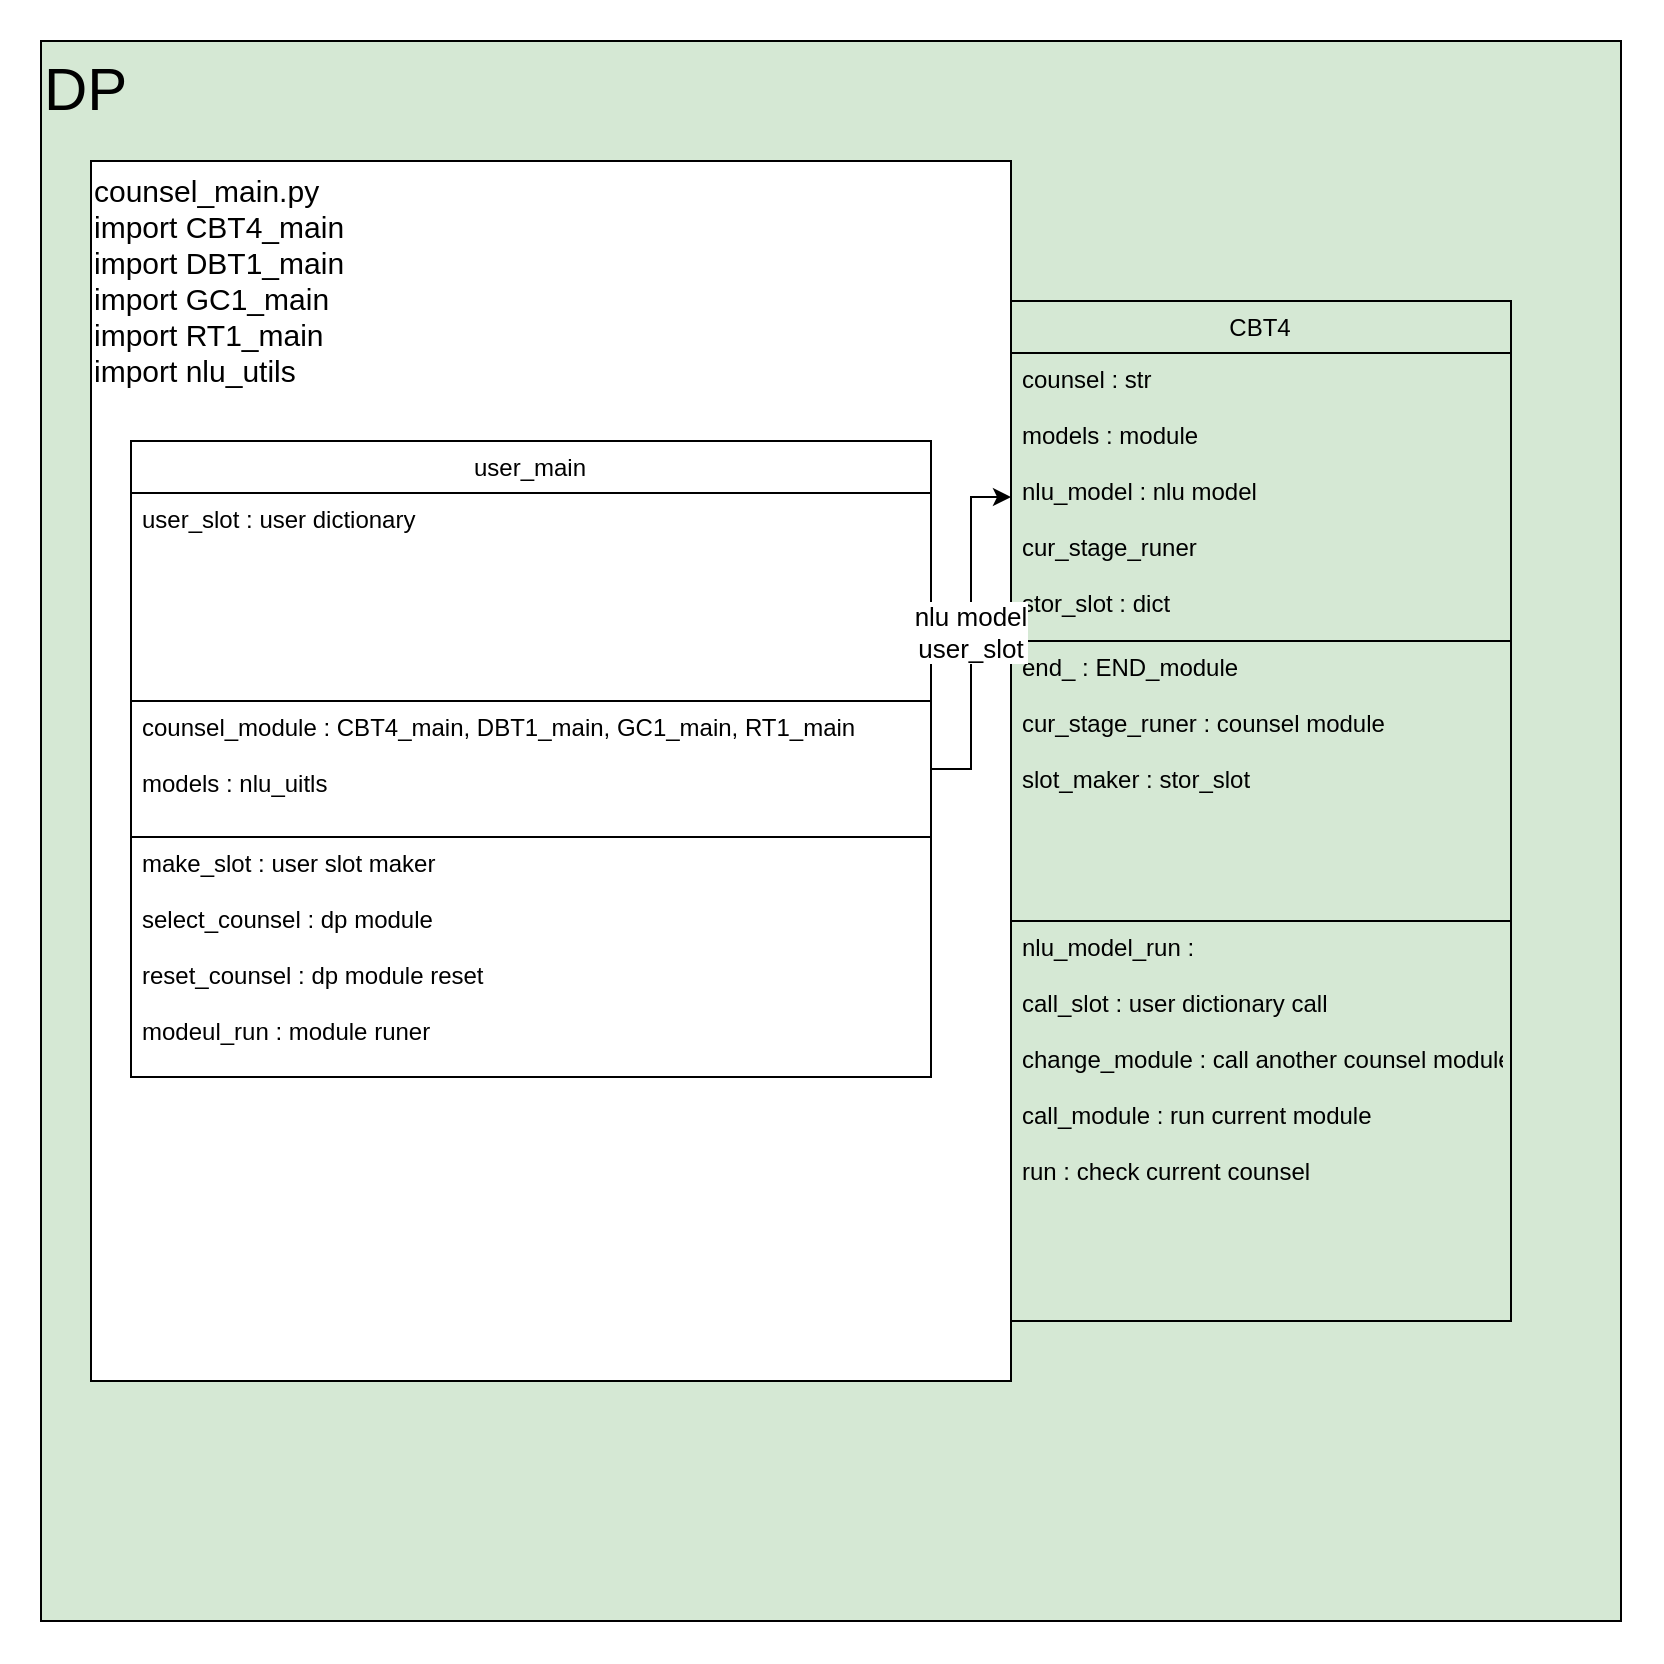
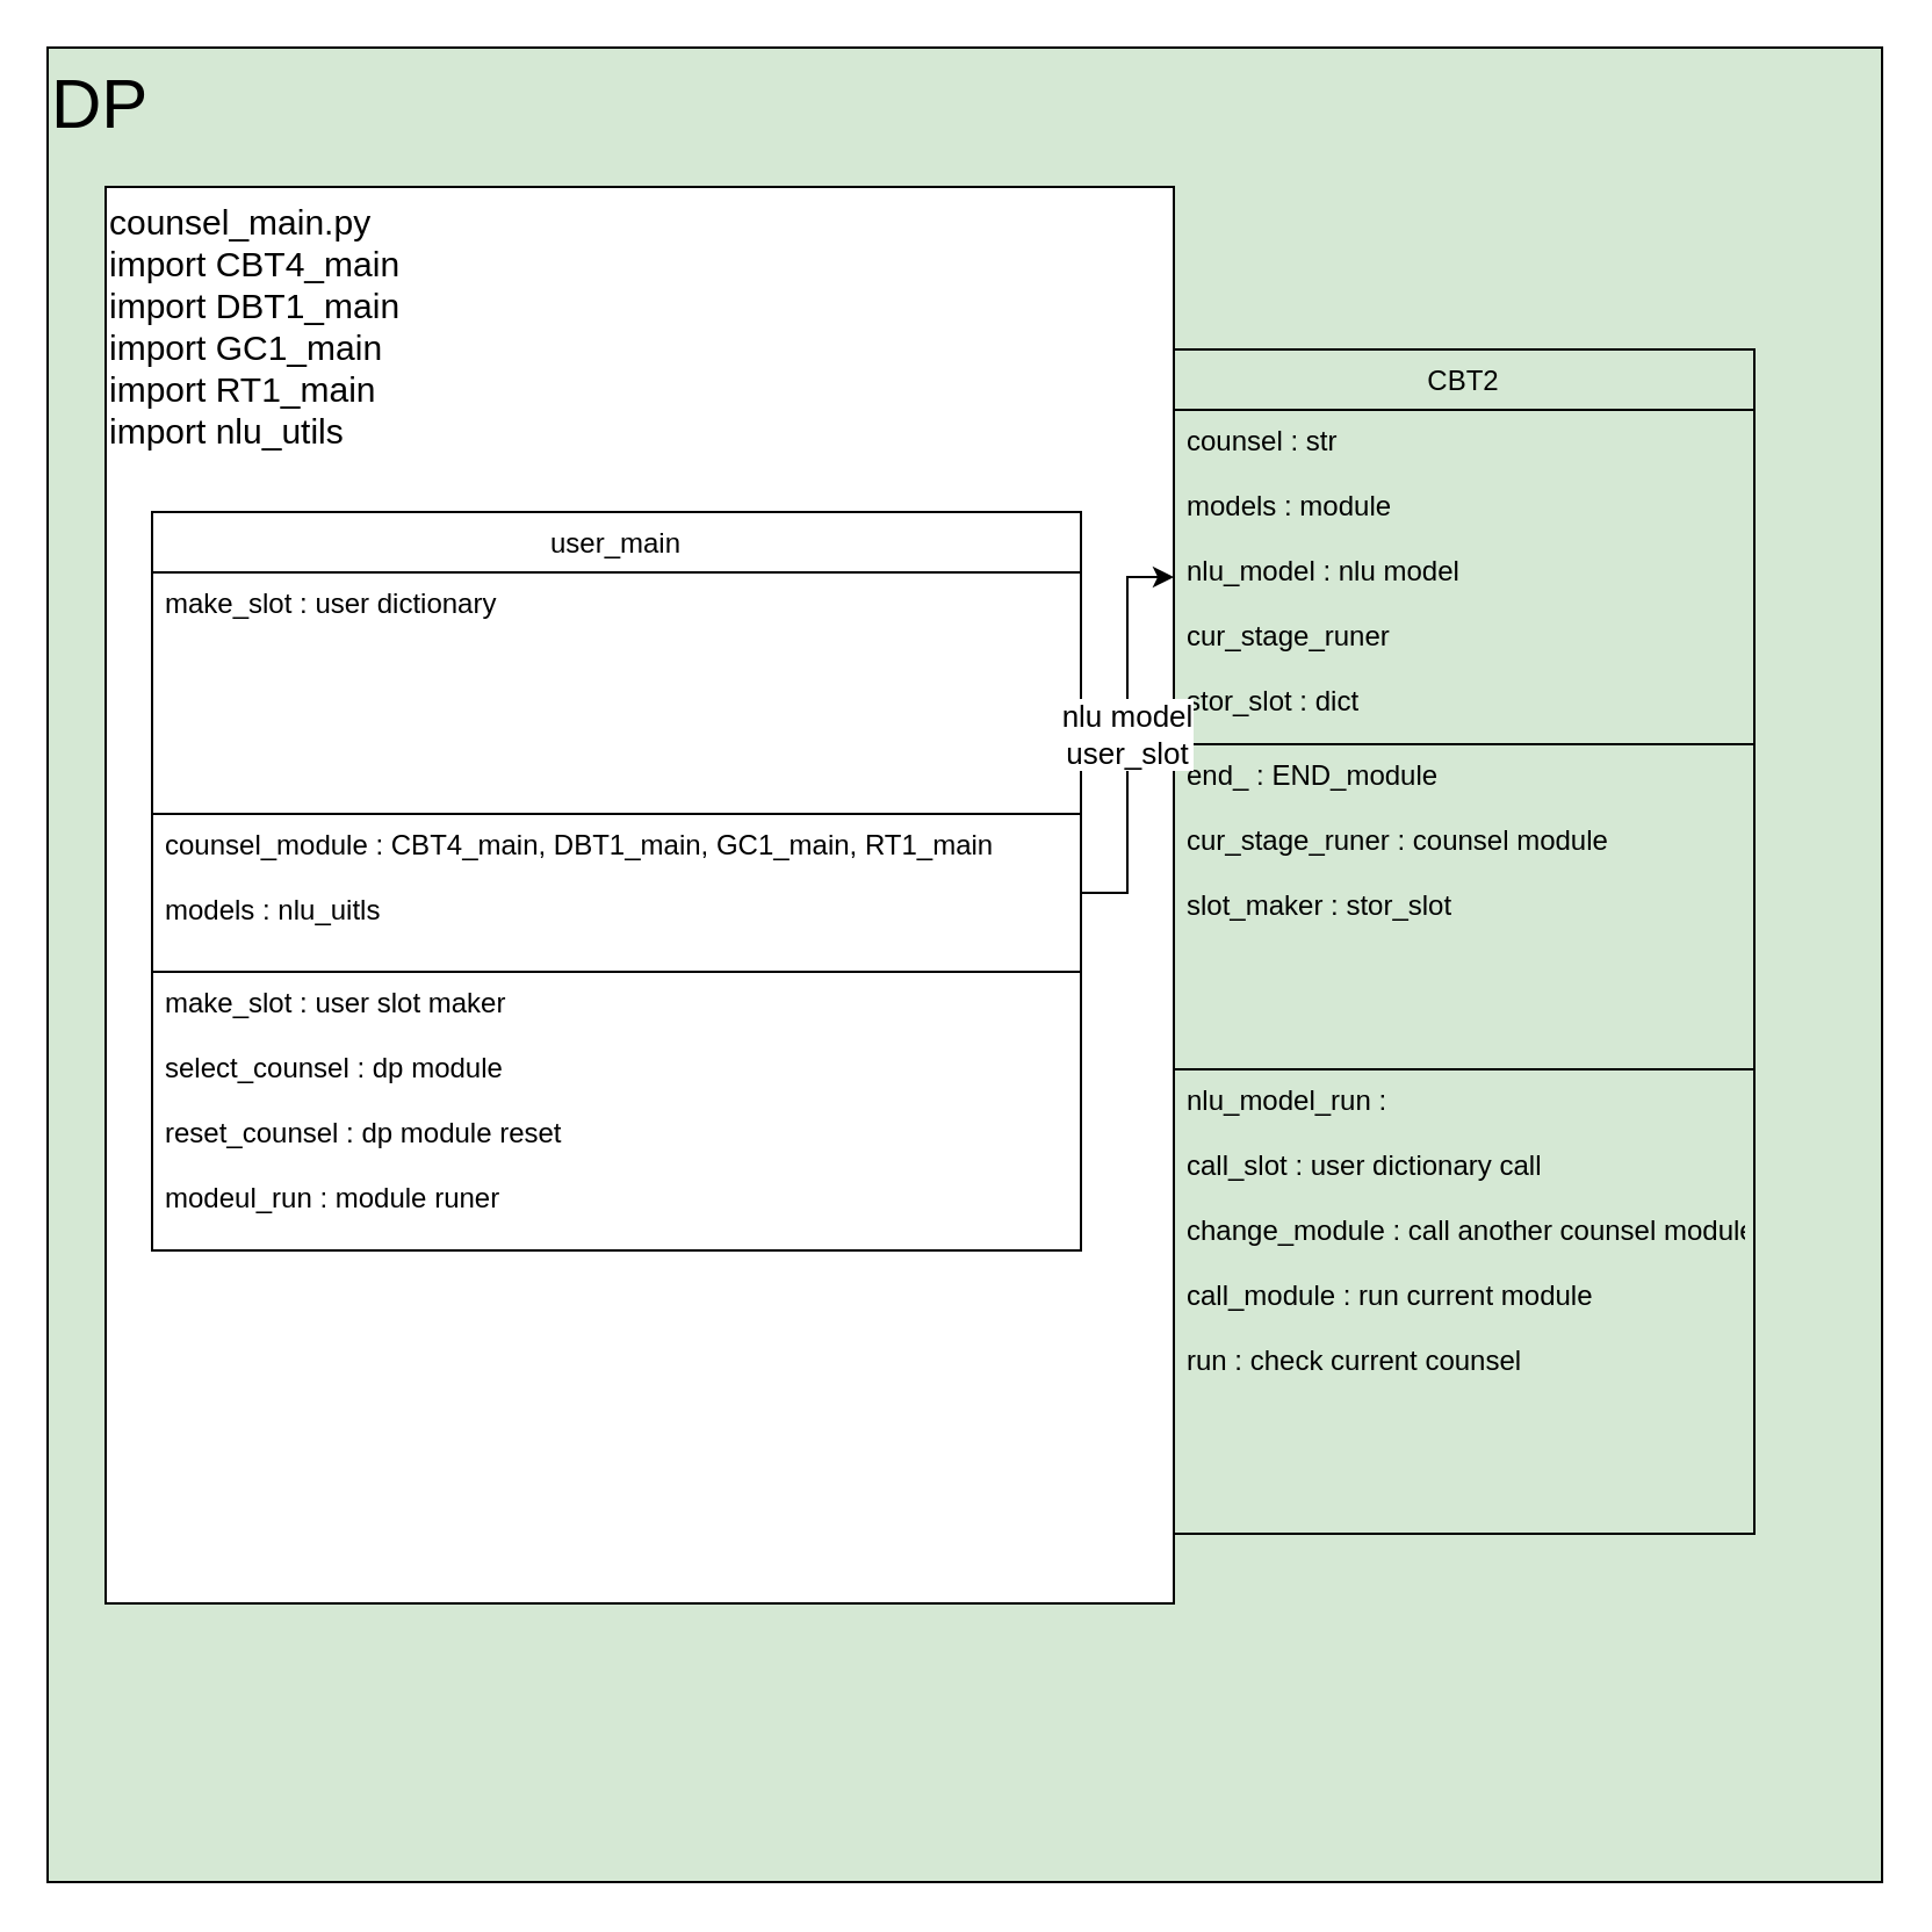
  <mxCell id="0" />
  <mxCell id="1" parent="0" />
  <mxCell id="2" value="&lt;font style=&quot;font-size: 30px;&quot;&gt;DP&lt;/font&gt;" style="whiteSpace=wrap;html=1;aspect=fixed;verticalAlign=top;align=left;fillColor=#d5e8d4;" parent="1" vertex="1"><mxGeometry x="20" y="20" width="790" height="790" as="geometry" /></mxCell>
  <mxCell id="3" value="counsel_main.py&lt;br&gt;import CBT4_main&lt;br&gt;import DBT1_main&lt;br&gt;import GC1_main&lt;br&gt;import RT1_main&lt;br&gt;import nlu_utils" style="rounded=0;whiteSpace=wrap;html=1;fontSize=15;align=left;verticalAlign=top;" parent="1" vertex="1"><mxGeometry x="45" y="80" width="460" height="610" as="geometry" /></mxCell>
  <mxCell id="4" value="user_main" style="swimlane;fontStyle=0;childLayout=stackLayout;horizontal=1;startSize=26;fillColor=none;horizontalStack=0;resizeParent=1;resizeParentMax=0;resizeLast=0;collapsible=1;marginBottom=0;shadow=0;sketch=0;strokeColor=default;strokeWidth=1;" vertex="1" parent="1"><mxGeometry x="65" y="220" width="400" height="318" as="geometry" /></mxCell>
- <mxCell id="5" value="user_slot : user dictionary" style="text;strokeColor=none;fillColor=none;align=left;verticalAlign=top;spacingLeft=4;spacingRight=4;overflow=hidden;rotatable=0;points=[[0,0.5],[1,0.5]];portConstraint=eastwest;shadow=0;sketch=0;" vertex="1" parent="4"><mxGeometry y="26" width="400" height="104" as="geometry" /></mxCell>
+ <mxCell id="5" value="make_slot : user dictionary" style="text;strokeColor=none;fillColor=none;align=left;verticalAlign=top;spacingLeft=4;spacingRight=4;overflow=hidden;rotatable=0;points=[[0,0.5],[1,0.5]];portConstraint=eastwest;shadow=0;sketch=0;" vertex="1" parent="4"><mxGeometry y="26" width="400" height="104" as="geometry" /></mxCell>
  <mxCell id="6" value="counsel_module : CBT4_main, DBT1_main, GC1_main, RT1_main  &#10;&#10;models : nlu_uitls&#10;&#10;&#10;" style="text;strokeColor=default;fillColor=none;align=left;verticalAlign=top;spacingLeft=4;spacingRight=4;overflow=hidden;rotatable=0;points=[[0,0.5],[1,0.5]];portConstraint=eastwest;shadow=0;sketch=0;" vertex="1" parent="4"><mxGeometry y="130" width="400" height="68" as="geometry" /></mxCell>
  <mxCell id="7" value="make_slot : user slot maker&#10;&#10;select_counsel : dp module &#10;&#10;reset_counsel : dp module reset&#10;&#10;modeul_run : module runer " style="text;strokeColor=none;fillColor=none;align=left;verticalAlign=top;spacingLeft=4;spacingRight=4;overflow=hidden;rotatable=0;points=[[0,0.5],[1,0.5]];portConstraint=eastwest;shadow=0;sketch=0;" vertex="1" parent="4"><mxGeometry y="198" width="400" height="120" as="geometry" /></mxCell>
- <mxCell id="8" value="CBT4" style="swimlane;fontStyle=0;childLayout=stackLayout;horizontal=1;startSize=26;fillColor=none;horizontalStack=0;resizeParent=1;resizeParentMax=0;resizeLast=0;collapsible=1;marginBottom=0;shadow=0;sketch=0;strokeColor=default;strokeWidth=1;" vertex="1" parent="1"><mxGeometry x="505" y="150" width="250" height="510" as="geometry" /></mxCell>
+ <mxCell id="8" value="CBT2" style="swimlane;fontStyle=0;childLayout=stackLayout;horizontal=1;startSize=26;fillColor=none;horizontalStack=0;resizeParent=1;resizeParentMax=0;resizeLast=0;collapsible=1;marginBottom=0;shadow=0;sketch=0;strokeColor=default;strokeWidth=1;" vertex="1" parent="1"><mxGeometry x="505" y="150" width="250" height="510" as="geometry" /></mxCell>
  <mxCell id="9" value="counsel : str&#10;&#10;models : module&#10;&#10;nlu_model : nlu model&#10;&#10;cur_stage_runer &#10;&#10;stor_slot : dict" style="text;strokeColor=none;fillColor=none;align=left;verticalAlign=top;spacingLeft=4;spacingRight=4;overflow=hidden;rotatable=0;points=[[0,0.5],[1,0.5]];portConstraint=eastwest;shadow=0;sketch=0;" vertex="1" parent="8"><mxGeometry y="26" width="250" height="144" as="geometry" /></mxCell>
  <mxCell id="10" value="end_ : END_module&#10;&#10;cur_stage_runer : counsel module&#10;&#10;slot_maker : stor_slot&#10;&#10; &#10;&#10;&#10;&#10;" style="text;strokeColor=default;fillColor=none;align=left;verticalAlign=top;spacingLeft=4;spacingRight=4;overflow=hidden;rotatable=0;points=[[0,0.5],[1,0.5]];portConstraint=eastwest;shadow=0;sketch=0;" vertex="1" parent="8"><mxGeometry y="170" width="250" height="140" as="geometry" /></mxCell>
  <mxCell id="11" value="nlu_model_run : &#10;&#10;call_slot : user dictionary call&#10;&#10;change_module : call another counsel module&#10;&#10;call_module : run current module&#10;&#10;run : check current counsel" style="text;strokeColor=none;fillColor=none;align=left;verticalAlign=top;spacingLeft=4;spacingRight=4;overflow=hidden;rotatable=0;points=[[0,0.5],[1,0.5]];portConstraint=eastwest;shadow=0;sketch=0;" vertex="1" parent="8"><mxGeometry y="310" width="250" height="200" as="geometry" /></mxCell>
  <mxCell id="12" value="&lt;font style=&quot;font-size: 13px;&quot;&gt;nlu model&lt;br&gt;&lt;/font&gt;&lt;font style=&quot;font-size: 13px;&quot;&gt;user_slot&lt;/font&gt;" style="edgeStyle=orthogonalEdgeStyle;rounded=0;orthogonalLoop=1;jettySize=auto;html=1;exitX=1;exitY=0.5;exitDx=0;exitDy=0;" edge="1" parent="1" source="6" target="9"><mxGeometry relative="1" as="geometry" /></mxCell>
